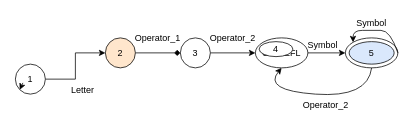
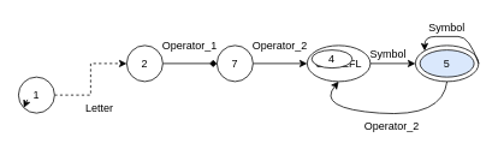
  <mxCell id="0" />
  <mxCell id="1" parent="0" />
- <mxCell id="2" value="" style="edgeStyle=orthogonalEdgeStyle;rounded=0;orthogonalLoop=1;jettySize=auto;html=1;" edge="1" parent="1" source="3" target="6"><mxGeometry relative="1" as="geometry" /></mxCell>
+ <mxCell id="2" value="" style="edgeStyle=orthogonalEdgeStyle;rounded=0;orthogonalLoop=1;jettySize=auto;html=1;dashed=1;" edge="1" parent="1" source="3" target="6"><mxGeometry relative="1" as="geometry" /></mxCell>
  <mxCell id="3" value="1" style="ellipse;whiteSpace=wrap;html=1;aspect=fixed;" vertex="1" parent="1"><mxGeometry x="20" y="85" width="40" height="40" as="geometry" /></mxCell>
  <mxCell id="4" value="" style="endArrow=classic;html=1;entryX=0;entryY=1;entryDx=0;entryDy=0;" edge="1" parent="1" target="3"><mxGeometry width="50" height="50" relative="1" as="geometry"><mxPoint x="30" y="110" as="sourcePoint" /><mxPoint x="440" y="40" as="targetPoint" /></mxGeometry></mxCell>
  <mxCell id="5" value="" style="edgeStyle=orthogonalEdgeStyle;rounded=0;orthogonalLoop=1;jettySize=auto;html=1;endArrow=diamond;" edge="1" parent="1" source="6" target="8"><mxGeometry relative="1" as="geometry" /></mxCell>
- <mxCell id="6" value="2" style="ellipse;whiteSpace=wrap;html=1;aspect=fixed;fillColor=#ffe6cc;" vertex="1" parent="1"><mxGeometry x="140" y="50" width="40" height="40" as="geometry" /></mxCell>
+ <mxCell id="6" value="2" style="ellipse;whiteSpace=wrap;html=1;aspect=fixed;" vertex="1" parent="1"><mxGeometry x="140" y="50" width="40" height="40" as="geometry" /></mxCell>
  <mxCell id="7" value="" style="edgeStyle=orthogonalEdgeStyle;rounded=0;orthogonalLoop=1;jettySize=auto;html=1;" edge="1" parent="1" source="8" target="10"><mxGeometry relative="1" as="geometry" /></mxCell>
- <mxCell id="8" value="3" style="ellipse;whiteSpace=wrap;html=1;aspect=fixed;" vertex="1" parent="1"><mxGeometry x="240" y="50" width="40" height="40" as="geometry" /></mxCell>
+ <mxCell id="8" value="7" style="ellipse;whiteSpace=wrap;html=1;aspect=fixed;" vertex="1" parent="1"><mxGeometry x="240" y="50" width="40" height="40" as="geometry" /></mxCell>
  <mxCell id="9" value="" style="edgeStyle=orthogonalEdgeStyle;rounded=0;orthogonalLoop=1;jettySize=auto;html=1;" edge="1" parent="1" source="10" target="11"><mxGeometry relative="1" as="geometry" /></mxCell>
  <mxCell id="10" value="GHIKEFL" style="ellipse;whiteSpace=wrap;html=1;" vertex="1" parent="1"><mxGeometry x="340" y="50" width="70" height="40" as="geometry" /></mxCell>
  <mxCell id="11" value="JKEFLHI" style="ellipse;whiteSpace=wrap;html=1;" vertex="1" parent="1"><mxGeometry x="460" y="50" width="70" height="40" as="geometry" /></mxCell>
  <mxCell id="12" value="5" style="ellipse;whiteSpace=wrap;html=1;fillColor=#dae8fc;" vertex="1" parent="1"><mxGeometry x="465" y="55" width="60" height="30" as="geometry" /></mxCell>
  <mxCell id="13" value="4" style="ellipse;whiteSpace=wrap;html=1;" vertex="1" parent="1"><mxGeometry x="345" y="55" width="45" height="20" as="geometry" /></mxCell>
  <mxCell id="14" value="Letter" style="text;html=1;strokeColor=none;fillColor=none;align=center;verticalAlign=middle;whiteSpace=wrap;rounded=0;" vertex="1" parent="1"><mxGeometry x="90" y="110" width="40" height="20" as="geometry" /></mxCell>
  <mxCell id="15" value="Operator_1" style="text;html=1;strokeColor=none;fillColor=none;align=center;verticalAlign=middle;whiteSpace=wrap;rounded=0;" vertex="1" parent="1"><mxGeometry x="190" y="40" width="40" height="20" as="geometry" /></mxCell>
  <mxCell id="16" value="Operator_2" style="text;html=1;strokeColor=none;fillColor=none;align=center;verticalAlign=middle;whiteSpace=wrap;rounded=0;" vertex="1" parent="1"><mxGeometry x="290" y="40" width="40" height="20" as="geometry" /></mxCell>
  <mxCell id="17" value="Symbol" style="text;html=1;strokeColor=none;fillColor=none;align=center;verticalAlign=middle;whiteSpace=wrap;rounded=0;" vertex="1" parent="1"><mxGeometry x="410" y="50" width="40" height="20" as="geometry" /></mxCell>
  <mxCell id="18" value="" style="curved=1;endArrow=classic;html=1;exitX=1;exitY=0.5;exitDx=0;exitDy=0;entryX=0;entryY=0;entryDx=0;entryDy=0;" edge="1" parent="1" source="11" target="11"><mxGeometry width="50" height="50" relative="1" as="geometry"><mxPoint x="350" y="170" as="sourcePoint" /><mxPoint x="400" y="120" as="targetPoint" /><Array as="points"><mxPoint x="520" y="40" /><mxPoint x="495" y="40" /><mxPoint x="470" y="40" /></Array></mxGeometry></mxCell>
  <mxCell id="19" value="Symbol" style="text;html=1;strokeColor=none;fillColor=none;align=center;verticalAlign=middle;whiteSpace=wrap;rounded=0;" vertex="1" parent="1"><mxGeometry x="475" width="40" height="20" as="geometry" y="20" /></mxCell>
  <mxCell id="20" value="" style="curved=1;endArrow=classic;html=1;exitX=0.5;exitY=1;exitDx=0;exitDy=0;entryX=0.5;entryY=1;entryDx=0;entryDy=0;" edge="1" parent="1" source="11" target="10"><mxGeometry width="50" height="50" relative="1" as="geometry"><mxPoint x="350" y="170" as="sourcePoint" /><mxPoint x="400" y="120" as="targetPoint" /><Array as="points"><mxPoint x="490" y="130" /><mxPoint x="350" y="120" /></Array></mxGeometry></mxCell>
  <mxCell id="21" value="Operator_2" style="text;html=1;strokeColor=none;fillColor=none;align=center;verticalAlign=middle;whiteSpace=wrap;rounded=0;" vertex="1" parent="1"><mxGeometry x="414" y="130" width="40" height="20" as="geometry" /></mxCell>
